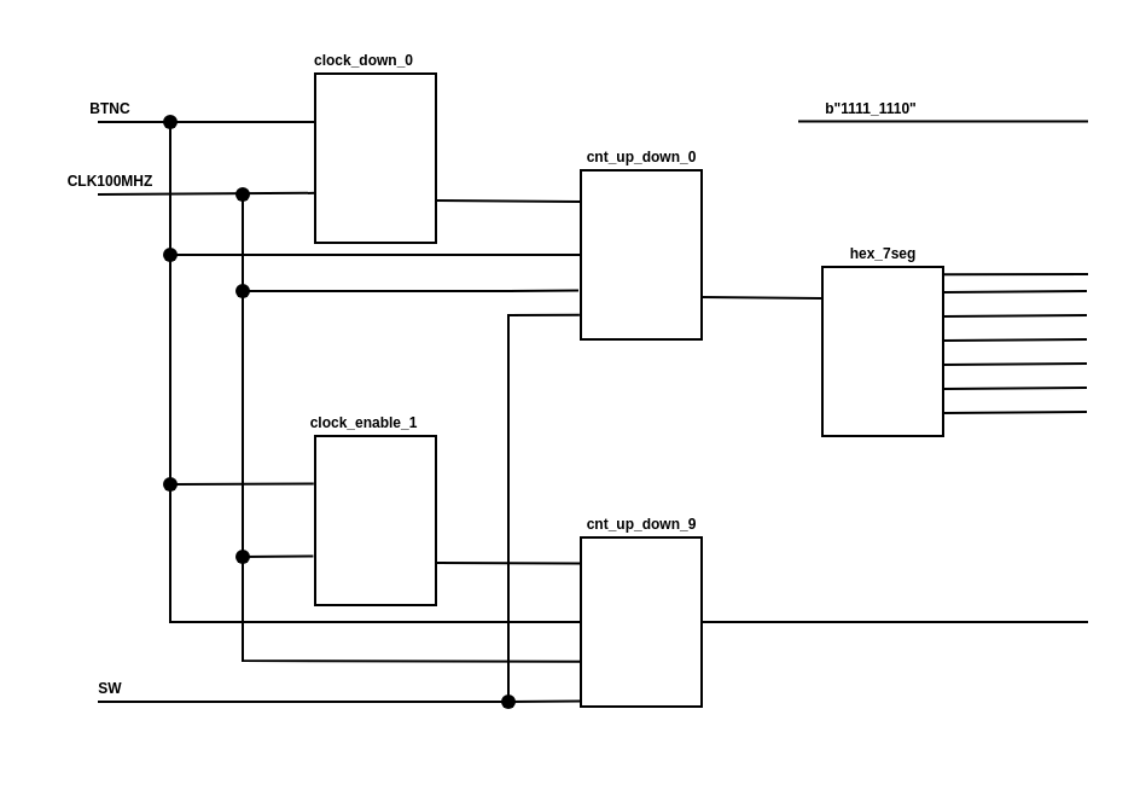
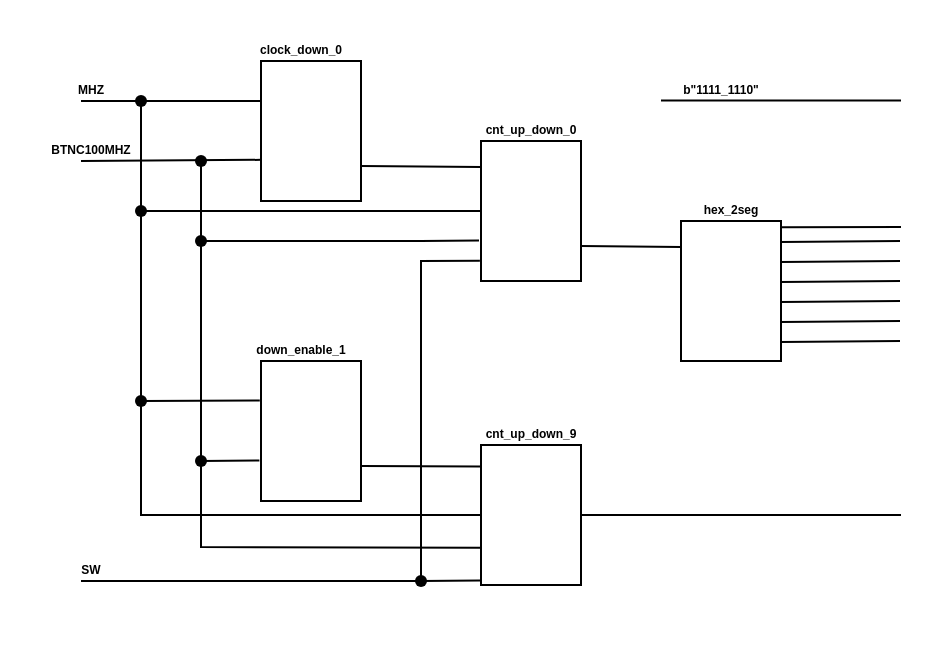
  <mxCell id="0" />
  <mxCell id="1" parent="0" />
  <mxCell id="2" value="" style="rounded=0;whiteSpace=wrap;html=1;" vertex="1" parent="1"><mxGeometry x="130" y="30" width="50" height="70" as="geometry" /></mxCell>
  <mxCell id="3" value="" style="rounded=0;whiteSpace=wrap;html=1;" vertex="1" parent="1"><mxGeometry x="130" y="180" width="50" height="70" as="geometry" /></mxCell>
  <mxCell id="4" value="" style="rounded=0;whiteSpace=wrap;html=1;" vertex="1" parent="1"><mxGeometry x="240" y="70" width="50" height="70" as="geometry" /></mxCell>
  <mxCell id="5" value="" style="rounded=0;whiteSpace=wrap;html=1;" vertex="1" parent="1"><mxGeometry x="340" y="110" width="50" height="70" as="geometry" /></mxCell>
  <mxCell id="6" value="" style="rounded=0;whiteSpace=wrap;html=1;" vertex="1" parent="1"><mxGeometry x="240" y="222" width="50" height="70" as="geometry" /></mxCell>
  <mxCell id="7" value="" style="endArrow=none;html=1;rounded=0;startArrow=none;" edge="1" parent="1" source="27"><mxGeometry width="50" height="50" relative="1" as="geometry"><mxPoint x="40" y="48" as="sourcePoint" /><mxPoint x="130" y="50" as="targetPoint" /></mxGeometry></mxCell>
  <mxCell id="8" value="" style="endArrow=none;html=1;rounded=0;entryX=0.004;entryY=0.706;entryDx=0;entryDy=0;entryPerimeter=0;" edge="1" parent="1" target="2"><mxGeometry width="50" height="50" relative="1" as="geometry"><mxPoint x="40" y="80" as="sourcePoint" /><mxPoint x="310" y="130" as="targetPoint" /></mxGeometry></mxCell>
  <mxCell id="9" value="" style="endArrow=none;html=1;rounded=0;exitX=-0.012;exitY=0.282;exitDx=0;exitDy=0;exitPerimeter=0;" edge="1" parent="1" source="3"><mxGeometry width="50" height="50" relative="1" as="geometry"><mxPoint x="260" y="180" as="sourcePoint" /><mxPoint x="70" y="50" as="targetPoint" /><Array as="points"><mxPoint x="70" y="200" /></Array></mxGeometry></mxCell>
  <mxCell id="10" value="" style="endArrow=none;html=1;rounded=0;exitX=-0.016;exitY=0.71;exitDx=0;exitDy=0;exitPerimeter=0;" edge="1" parent="1" source="3" target="29"><mxGeometry width="50" height="50" relative="1" as="geometry"><mxPoint x="260" y="180" as="sourcePoint" /><mxPoint x="100" y="80" as="targetPoint" /><Array as="points"><mxPoint x="100" y="230" /></Array></mxGeometry></mxCell>
  <mxCell id="11" value="" style="endArrow=none;html=1;rounded=0;exitX=1;exitY=0.75;exitDx=0;exitDy=0;" edge="1" parent="1" source="2"><mxGeometry width="50" height="50" relative="1" as="geometry"><mxPoint x="260" y="180" as="sourcePoint" /><mxPoint x="240" y="83" as="targetPoint" /></mxGeometry></mxCell>
  <mxCell id="12" value="" style="endArrow=none;html=1;rounded=0;exitX=1;exitY=0.75;exitDx=0;exitDy=0;entryX=0;entryY=0.153;entryDx=0;entryDy=0;entryPerimeter=0;" edge="1" parent="1" source="3" target="6"><mxGeometry width="50" height="50" relative="1" as="geometry"><mxPoint x="260" y="180" as="sourcePoint" /><mxPoint x="310" y="130" as="targetPoint" /></mxGeometry></mxCell>
  <mxCell id="13" value="" style="endArrow=none;html=1;rounded=0;exitX=1;exitY=0.75;exitDx=0;exitDy=0;" edge="1" parent="1" source="4"><mxGeometry width="50" height="50" relative="1" as="geometry"><mxPoint x="260" y="180" as="sourcePoint" /><mxPoint x="340" y="123" as="targetPoint" /></mxGeometry></mxCell>
  <mxCell id="14" value="" style="endArrow=none;html=1;rounded=0;exitX=1.004;exitY=0.044;exitDx=0;exitDy=0;exitPerimeter=0;" edge="1" parent="1" source="5"><mxGeometry width="50" height="50" relative="1" as="geometry"><mxPoint x="260" y="180" as="sourcePoint" /><mxPoint x="450" y="113" as="targetPoint" /></mxGeometry></mxCell>
  <mxCell id="15" value="" style="endArrow=none;html=1;rounded=0;exitX=1.01;exitY=0.107;exitDx=0;exitDy=0;exitPerimeter=0;" edge="1" parent="1"><mxGeometry width="50" height="50" relative="1" as="geometry"><mxPoint x="390" y="120.49" as="sourcePoint" /><mxPoint x="449.5" y="120" as="targetPoint" /></mxGeometry></mxCell>
  <mxCell id="16" value="" style="endArrow=none;html=1;rounded=0;exitX=1.01;exitY=0.107;exitDx=0;exitDy=0;exitPerimeter=0;" edge="1" parent="1"><mxGeometry width="50" height="50" relative="1" as="geometry"><mxPoint x="390" y="130.49" as="sourcePoint" /><mxPoint x="449.5" y="130" as="targetPoint" /></mxGeometry></mxCell>
  <mxCell id="17" value="" style="endArrow=none;html=1;rounded=0;exitX=1.01;exitY=0.107;exitDx=0;exitDy=0;exitPerimeter=0;" edge="1" parent="1"><mxGeometry width="50" height="50" relative="1" as="geometry"><mxPoint x="390" y="140.49" as="sourcePoint" /><mxPoint x="449.5" y="140" as="targetPoint" /></mxGeometry></mxCell>
  <mxCell id="18" value="" style="endArrow=none;html=1;rounded=0;exitX=1.01;exitY=0.107;exitDx=0;exitDy=0;exitPerimeter=0;" edge="1" parent="1"><mxGeometry width="50" height="50" relative="1" as="geometry"><mxPoint x="390" y="150.49" as="sourcePoint" /><mxPoint x="449.5" y="150" as="targetPoint" /></mxGeometry></mxCell>
  <mxCell id="19" value="" style="endArrow=none;html=1;rounded=0;exitX=1.01;exitY=0.107;exitDx=0;exitDy=0;exitPerimeter=0;" edge="1" parent="1"><mxGeometry width="50" height="50" relative="1" as="geometry"><mxPoint x="390" y="160.49" as="sourcePoint" /><mxPoint x="449.5" y="160" as="targetPoint" /></mxGeometry></mxCell>
  <mxCell id="20" value="" style="endArrow=none;html=1;rounded=0;exitX=1.01;exitY=0.107;exitDx=0;exitDy=0;exitPerimeter=0;" edge="1" parent="1"><mxGeometry width="50" height="50" relative="1" as="geometry"><mxPoint x="390" y="170.49" as="sourcePoint" /><mxPoint x="449.5" y="170" as="targetPoint" /></mxGeometry></mxCell>
  <mxCell id="21" value="" style="endArrow=none;html=1;rounded=0;exitDx=0;exitDy=0;exitPerimeter=0;startArrow=none;" edge="1" parent="1" source="32"><mxGeometry width="50" height="50" relative="1" as="geometry"><mxPoint x="260" y="230" as="sourcePoint" /><mxPoint x="40" y="290" as="targetPoint" /></mxGeometry></mxCell>
  <mxCell id="22" value="" style="endArrow=none;html=1;rounded=0;entryX=0;entryY=0.5;entryDx=0;entryDy=0;startArrow=none;" edge="1" parent="1" source="36" target="6"><mxGeometry width="50" height="50" relative="1" as="geometry"><mxPoint x="70" y="190" as="sourcePoint" /><mxPoint x="250" y="180" as="targetPoint" /><Array as="points"><mxPoint x="70" y="257" /></Array></mxGeometry></mxCell>
  <mxCell id="23" value="" style="endArrow=none;html=1;rounded=0;entryX=-0.008;entryY=0.734;entryDx=0;entryDy=0;entryPerimeter=0;startArrow=none;" edge="1" parent="1" source="34" target="6"><mxGeometry width="50" height="50" relative="1" as="geometry"><mxPoint x="100" y="230" as="sourcePoint" /><mxPoint x="250" y="180" as="targetPoint" /><Array as="points"><mxPoint x="100" y="273" /></Array></mxGeometry></mxCell>
  <mxCell id="24" value="" style="endArrow=none;html=1;rounded=0;entryX=0;entryY=0.5;entryDx=0;entryDy=0;startArrow=none;" edge="1" parent="1" source="38" target="4"><mxGeometry width="50" height="50" relative="1" as="geometry"><mxPoint x="70" y="105" as="sourcePoint" /><mxPoint x="190" y="110" as="targetPoint" /></mxGeometry></mxCell>
  <mxCell id="25" value="" style="endArrow=none;html=1;rounded=0;entryX=-0.02;entryY=0.71;entryDx=0;entryDy=0;entryPerimeter=0;startArrow=none;" edge="1" parent="1" target="4"><mxGeometry width="50" height="50" relative="1" as="geometry"><mxPoint x="210" y="120" as="sourcePoint" /><mxPoint x="190" y="110" as="targetPoint" /></mxGeometry></mxCell>
  <mxCell id="26" value="" style="endArrow=none;html=1;rounded=0;entryX=-0.011;entryY=0.856;entryDx=0;entryDy=0;entryPerimeter=0;exitX=0.494;exitY=0.445;exitDx=0;exitDy=0;exitPerimeter=0;" edge="1" parent="1" source="32" target="4"><mxGeometry width="50" height="50" relative="1" as="geometry"><mxPoint x="210" y="280" as="sourcePoint" /><mxPoint x="210" y="120" as="targetPoint" /><Array as="points"><mxPoint x="210" y="130" /></Array></mxGeometry></mxCell>
  <mxCell id="27" value="" style="shape=waypoint;sketch=0;fillStyle=solid;size=6;pointerEvents=1;points=[];fillColor=none;resizable=0;rotatable=0;perimeter=centerPerimeter;snapToPoint=1;" vertex="1" parent="1"><mxGeometry y="30" width="40" height="40" as="geometry" x="50" /></mxCell>
  <mxCell id="28" value="" style="endArrow=none;html=1;rounded=0;entryDx=0;entryDy=0;" edge="1" parent="1" target="27"><mxGeometry width="50" height="50" relative="1" as="geometry"><mxPoint x="40" y="50" as="sourcePoint" /><mxPoint x="130" y="47.5" as="targetPoint" /></mxGeometry></mxCell>
  <mxCell id="29" value="" style="shape=waypoint;sketch=0;fillStyle=solid;size=6;pointerEvents=1;points=[];fillColor=none;resizable=0;rotatable=0;perimeter=centerPerimeter;snapToPoint=1;" vertex="1" parent="1"><mxGeometry x="80" y="60" width="40" height="40" as="geometry" /></mxCell>
  <mxCell id="30" value="" style="shape=waypoint;sketch=0;fillStyle=solid;size=6;pointerEvents=1;points=[];fillColor=none;resizable=0;rotatable=0;perimeter=centerPerimeter;snapToPoint=1;" vertex="1" parent="1"><mxGeometry x="80" y="100" width="40" height="40" as="geometry" /></mxCell>
  <mxCell id="31" value="" style="endArrow=none;html=1;rounded=0;" edge="1" parent="1"><mxGeometry width="50" height="50" relative="1" as="geometry"><mxPoint x="100" y="120" as="sourcePoint" /><mxPoint x="210" y="120" as="targetPoint" /></mxGeometry></mxCell>
  <mxCell id="32" value="" style="shape=waypoint;sketch=0;fillStyle=solid;size=6;pointerEvents=1;points=[];fillColor=none;resizable=0;rotatable=0;perimeter=centerPerimeter;snapToPoint=1;" vertex="1" parent="1"><mxGeometry x="190" y="270" width="40" height="40" as="geometry" /></mxCell>
  <mxCell id="33" value="" style="endArrow=none;html=1;rounded=0;exitX=-0.008;exitY=0.968;exitDx=0;exitDy=0;exitPerimeter=0;" edge="1" parent="1" source="6" target="32"><mxGeometry width="50" height="50" relative="1" as="geometry"><mxPoint x="239.6" y="286.19" as="sourcePoint" /><mxPoint x="40" y="286" as="targetPoint" /></mxGeometry></mxCell>
  <mxCell id="34" value="" style="shape=waypoint;sketch=0;fillStyle=solid;size=6;pointerEvents=1;points=[];fillColor=none;resizable=0;rotatable=0;perimeter=centerPerimeter;snapToPoint=1;" vertex="1" parent="1"><mxGeometry x="80" y="210" width="40" height="40" as="geometry" /></mxCell>
  <mxCell id="35" value="" style="endArrow=none;html=1;rounded=0;entryDx=0;entryDy=0;entryPerimeter=0;" edge="1" parent="1" target="34"><mxGeometry width="50" height="50" relative="1" as="geometry"><mxPoint x="100" y="230" as="sourcePoint" /><mxPoint x="239.6" y="273.38" as="targetPoint" /><Array as="points" /></mxGeometry></mxCell>
  <mxCell id="36" value="" style="shape=waypoint;sketch=0;fillStyle=solid;size=6;pointerEvents=1;points=[];fillColor=none;resizable=0;rotatable=0;perimeter=centerPerimeter;snapToPoint=1;" vertex="1" parent="1"><mxGeometry y="180" width="40" height="40" as="geometry" x="50" /></mxCell>
  <mxCell id="37" value="" style="endArrow=none;html=1;rounded=0;entryDx=0;entryDy=0;" edge="1" parent="1" target="36"><mxGeometry width="50" height="50" relative="1" as="geometry"><mxPoint x="70" y="190" as="sourcePoint" /><mxPoint x="240" y="257" as="targetPoint" /><Array as="points" /></mxGeometry></mxCell>
  <mxCell id="38" value="" style="shape=waypoint;sketch=0;fillStyle=solid;size=6;pointerEvents=1;points=[];fillColor=none;resizable=0;rotatable=0;perimeter=centerPerimeter;snapToPoint=1;" vertex="1" parent="1"><mxGeometry y="85" width="40" height="40" as="geometry" x="50" /></mxCell>
  <mxCell id="39" value="" style="endArrow=none;html=1;rounded=0;entryDx=0;entryDy=0;" edge="1" parent="1" target="38"><mxGeometry width="50" height="50" relative="1" as="geometry"><mxPoint x="70" y="105" as="sourcePoint" /><mxPoint x="240" y="105" as="targetPoint" /></mxGeometry></mxCell>
  <mxCell id="40" value="" style="endArrow=none;html=1;rounded=0;exitX=1;exitY=0.5;exitDx=0;exitDy=0;" edge="1" parent="1" source="6"><mxGeometry width="50" height="50" relative="1" as="geometry"><mxPoint x="280" y="230" as="sourcePoint" /><mxPoint x="450" y="257" as="targetPoint" /></mxGeometry></mxCell>
  <mxCell id="41" value="" style="endArrow=none;html=1;rounded=0;" edge="1" parent="1"><mxGeometry width="50" height="50" relative="1" as="geometry"><mxPoint x="450" y="49.8" as="sourcePoint" /><mxPoint x="330" y="49.8" as="targetPoint" /></mxGeometry></mxCell>
- <mxCell id="42" value="&lt;font style=&quot;font-size: 6px;&quot;&gt;BTNC&lt;/font&gt;" style="text;html=1;align=center;verticalAlign=middle;resizable=0;points=[];autosize=1;strokeColor=none;fillColor=none;fontSize=6;fontStyle=1" vertex="1" parent="1"><mxGeometry x="30" y="40" width="30" height="10" as="geometry" /></mxCell>
- <mxCell id="43" value="&lt;font style=&quot;font-size: 6px&quot;&gt;CLK100MHZ&lt;/font&gt;" style="text;html=1;align=center;verticalAlign=middle;resizable=0;points=[];autosize=1;strokeColor=none;fillColor=none;fontSize=6;fontStyle=1" vertex="1" parent="1"><mxGeometry x="20" y="70" width="50" height="10" as="geometry" /></mxCell>
+ <mxCell id="42" value="&lt;font style=&quot;font-size: 6px;&quot;&gt;MHZ&lt;/font&gt;" style="text;html=1;align=center;verticalAlign=middle;resizable=0;points=[];autosize=1;strokeColor=none;fillColor=none;fontSize=6;fontStyle=1" vertex="1" parent="1"><mxGeometry x="30" y="40" width="30" height="10" as="geometry" /></mxCell>
+ <mxCell id="43" value="&lt;font style=&quot;font-size: 6px&quot;&gt;BTNC100MHZ&lt;/font&gt;" style="text;html=1;align=center;verticalAlign=middle;resizable=0;points=[];autosize=1;strokeColor=none;fillColor=none;fontSize=6;fontStyle=1" vertex="1" parent="1"><mxGeometry x="20" y="70" width="50" height="10" as="geometry" /></mxCell>
  <mxCell id="44" value="&lt;font style=&quot;font-size: 6px&quot;&gt;SW&lt;/font&gt;" style="text;html=1;align=center;verticalAlign=middle;resizable=0;points=[];autosize=1;strokeColor=none;fillColor=none;fontSize=6;fontStyle=1" vertex="1" parent="1"><mxGeometry x="30" y="280" width="30" height="10" as="geometry" /></mxCell>
  <mxCell id="45" value="&lt;font style=&quot;font-size: 6px&quot;&gt;clock_down_0&lt;/font&gt;" style="text;html=1;align=center;verticalAlign=middle;resizable=0;points=[];autosize=1;strokeColor=none;fillColor=none;fontSize=6;fontStyle=1" vertex="1" parent="1"><mxGeometry x="120" y="20" width="60" height="10" as="geometry" /></mxCell>
- <mxCell id="46" value="&lt;font style=&quot;font-size: 6px&quot;&gt;clock_enable_1&lt;/font&gt;" style="text;html=1;align=center;verticalAlign=middle;resizable=0;points=[];autosize=1;strokeColor=none;fillColor=none;fontSize=6;fontStyle=1" vertex="1" parent="1"><mxGeometry x="120" y="170" width="60" height="10" as="geometry" /></mxCell>
+ <mxCell id="46" value="&lt;font style=&quot;font-size: 6px&quot;&gt;down_enable_1&lt;/font&gt;" style="text;html=1;align=center;verticalAlign=middle;resizable=0;points=[];autosize=1;strokeColor=none;fillColor=none;fontSize=6;fontStyle=1" vertex="1" parent="1"><mxGeometry x="120" y="170" width="60" height="10" as="geometry" /></mxCell>
  <mxCell id="47" value="&lt;font style=&quot;font-size: 6px&quot;&gt;cnt_up_down_0&lt;/font&gt;" style="text;html=1;align=center;verticalAlign=middle;resizable=0;points=[];autosize=1;strokeColor=none;fillColor=none;fontSize=6;fontStyle=1" vertex="1" parent="1"><mxGeometry x="235" y="60" width="60" height="10" as="geometry" /></mxCell>
  <mxCell id="48" value="&lt;font style=&quot;font-size: 6px&quot;&gt;cnt_up_down_9&lt;/font&gt;" style="text;html=1;align=center;verticalAlign=middle;resizable=0;points=[];autosize=1;strokeColor=none;fillColor=none;fontSize=6;fontStyle=1" vertex="1" parent="1"><mxGeometry x="235" y="212" width="60" height="10" as="geometry" /></mxCell>
- <mxCell id="49" value="&lt;font style=&quot;font-size: 6px&quot;&gt;hex_7seg&lt;/font&gt;" style="text;html=1;align=center;verticalAlign=middle;resizable=0;points=[];autosize=1;strokeColor=none;fillColor=none;fontSize=6;fontStyle=1" vertex="1" parent="1"><mxGeometry x="345" y="100" width="40" height="10" as="geometry" /></mxCell>
+ <mxCell id="49" value="&lt;font style=&quot;font-size: 6px&quot;&gt;hex_2seg&lt;/font&gt;" style="text;html=1;align=center;verticalAlign=middle;resizable=0;points=[];autosize=1;strokeColor=none;fillColor=none;fontSize=6;fontStyle=1" vertex="1" parent="1"><mxGeometry x="345" y="100" width="40" height="10" as="geometry" /></mxCell>
  <mxCell id="50" value="&lt;font style=&quot;font-size: 6px&quot;&gt;b&quot;1111_1110&quot;&lt;/font&gt;" style="text;html=1;align=center;verticalAlign=middle;resizable=0;points=[];autosize=1;strokeColor=none;fillColor=none;fontSize=6;fontStyle=1" vertex="1" parent="1"><mxGeometry x="335" y="40" width="50" height="10" as="geometry" /></mxCell>
